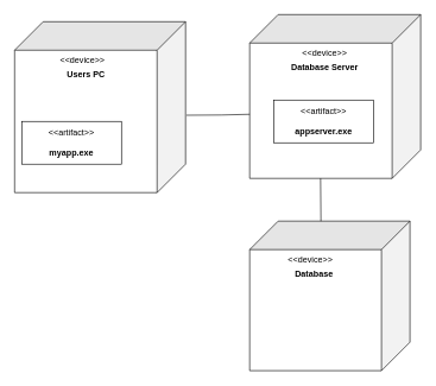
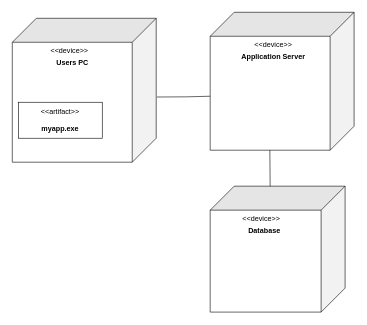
  <mxCell id="0" />
  <mxCell id="1" parent="0" />
  <mxCell id="2" value="" style="shape=cube;whiteSpace=wrap;html=1;boundedLbl=1;backgroundOutline=1;darkOpacity=0.05;darkOpacity2=0.1;size=40;direction=south;" parent="1" vertex="1"><mxGeometry x="20" y="30" width="240" height="240" as="geometry" /></mxCell>
  <mxCell id="3" value="&amp;lt;&amp;lt;device&amp;gt;&amp;gt;" style="text;html=1;align=center;verticalAlign=middle;resizable=0;points=[];autosize=1;strokeColor=none;fillColor=none;" parent="1" vertex="1"><mxGeometry x="70" y="70" width="90" height="30" as="geometry" /></mxCell>
  <mxCell id="4" value="&lt;b&gt;Users PC&lt;/b&gt;" style="text;html=1;align=center;verticalAlign=middle;resizable=0;points=[];autosize=1;strokeColor=none;fillColor=none;" parent="1" vertex="1"><mxGeometry x="80" y="90" width="80" height="30" as="geometry" /></mxCell>
  <mxCell id="5" value="" style="shape=cube;whiteSpace=wrap;html=1;boundedLbl=1;backgroundOutline=1;darkOpacity=0.05;darkOpacity2=0.1;size=40;direction=south;" parent="1" vertex="1"><mxGeometry x="350" y="20" width="240" height="230" as="geometry" /></mxCell>
  <mxCell id="6" value="&amp;lt;&amp;lt;devic&lt;span style=&quot;color: rgba(0, 0, 0, 0); font-family: monospace; font-size: 0px; text-align: start;&quot;&gt;%3CmxGraphModel%3E%3Croot%3E%3CmxCell%20id%3D%220%22%2F%3E%3CmxCell%20id%3D%221%22%20parent%3D%220%22%2F%3E%3CmxCell%20id%3D%222%22%20value%3D%22%26amp%3Blt%3B%26amp%3Blt%3Bdevice%26amp%3Bgt%3B%26amp%3Bgt%3B%22%20style%3D%22text%3Bhtml%3D1%3Balign%3Dcenter%3BverticalAlign%3Dmiddle%3Bresizable%3D0%3Bpoints%3D%5B%5D%3Bautosize%3D1%3BstrokeColor%3Dnone%3BfillColor%3Dnone%3B%22%20vertex%3D%221%22%20parent%3D%221%22%3E%3CmxGeometry%20x%3D%22205%22%20y%3D%22160%22%20width%3D%2290%22%20height%3D%2230%22%20as%3D%22geometry%22%2F%3E%3C%2FmxCell%3E%3C%2Froot%3E%3C%2FmxGraphModel%3E&lt;/span&gt;&lt;span style=&quot;color: rgba(0, 0, 0, 0); font-family: monospace; font-size: 0px; text-align: start;&quot;&gt;%3CmxGraphModel%3E%3Croot%3E%3CmxCell%20id%3D%220%22%2F%3E%3CmxCell%20id%3D%221%22%20parent%3D%220%22%2F%3E%3CmxCell%20id%3D%222%22%20value%3D%22%26amp%3Blt%3B%26amp%3Blt%3Bdevice%26amp%3Bgt%3B%26amp%3Bgt%3B%22%20style%3D%22text%3Bhtml%3D1%3Balign%3Dcenter%3BverticalAlign%3Dmiddle%3Bresizable%3D0%3Bpoints%3D%5B%5D%3Bautosize%3D1%3BstrokeColor%3Dnone%3BfillColor%3Dnone%3B%22%20vertex%3D%221%22%20parent%3D%221%22%3E%3CmxGeometry%20x%3D%22205%22%20y%3D%22160%22%20width%3D%2290%22%20height%3D%2230%22%20as%3D%22geometry%22%2F%3E%3C%2FmxCell%3E%3C%2Froot%3E%3C%2FmxGraphModel%3E&lt;/span&gt;e&amp;gt;&amp;gt;" style="text;html=1;align=center;verticalAlign=middle;resizable=0;points=[];autosize=1;strokeColor=none;fillColor=none;" parent="1" vertex="1"><mxGeometry x="410" y="60" width="90" height="30" as="geometry" /></mxCell>
- <mxCell id="7" value="&lt;b&gt;Database Server&lt;/b&gt;" style="text;html=1;align=center;verticalAlign=middle;resizable=0;points=[];autosize=1;strokeColor=none;fillColor=none;" parent="1" vertex="1"><mxGeometry x="390" y="80" width="130" height="30" as="geometry" /></mxCell>
+ <mxCell id="7" value="&lt;b&gt;Application Server&lt;/b&gt;" style="text;html=1;align=center;verticalAlign=middle;resizable=0;points=[];autosize=1;strokeColor=none;fillColor=none;" parent="1" vertex="1"><mxGeometry x="390" y="80" width="130" height="30" as="geometry" /></mxCell>
  <mxCell id="8" value="&amp;lt;&amp;lt;artifact&amp;gt;&amp;gt;&lt;br&gt;&lt;br&gt;&lt;b&gt;myapp.exe&lt;/b&gt;" style="html=1;align=center;verticalAlign=middle;dashed=0;whiteSpace=wrap;" parent="1" vertex="1"><mxGeometry x="30" y="170" width="140" height="60" as="geometry" /></mxCell>
  <mxCell id="9" value="" style="shape=cube;whiteSpace=wrap;html=1;boundedLbl=1;backgroundOutline=1;darkOpacity=0.05;darkOpacity2=0.1;size=40;direction=south;" parent="1" vertex="1"><mxGeometry x="350" y="310" width="225" height="210" as="geometry" /></mxCell>
  <mxCell id="10" value="&amp;lt;&amp;lt;device&amp;gt;&amp;gt;" style="text;html=1;align=center;verticalAlign=middle;resizable=0;points=[];autosize=1;strokeColor=none;fillColor=none;" parent="1" vertex="1"><mxGeometry x="390" y="350" width="90" height="30" as="geometry" /></mxCell>
- <mxCell id="11" value="&amp;lt;&amp;lt;artifact&amp;gt;&amp;gt;&lt;br&gt;&lt;br&gt;&lt;b&gt;appserver.exe&lt;/b&gt;" style="html=1;align=center;verticalAlign=middle;dashed=0;whiteSpace=wrap;" parent="1" vertex="1"><mxGeometry x="384" y="140" width="140" height="60" as="geometry" /></mxCell>
  <mxCell id="12" value="&lt;b&gt;Database&lt;/b&gt;" style="text;html=1;align=center;verticalAlign=middle;resizable=0;points=[];autosize=1;strokeColor=none;fillColor=none;" parent="1" vertex="1"><mxGeometry x="400" y="370" width="80" height="30" as="geometry" /></mxCell>
  <mxCell id="13" value="" style="endArrow=none;html=1;rounded=0;exitX=0.547;exitY=-0.005;exitDx=0;exitDy=0;exitPerimeter=0;" parent="1" source="2" edge="1"><mxGeometry width="50" height="50" relative="1" as="geometry"><mxPoint x="260" y="232.1" as="sourcePoint" /><mxPoint x="350" y="160" as="targetPoint" /><Array as="points"><mxPoint x="310" y="161" /></Array></mxGeometry></mxCell>
  <mxCell id="14" value="" style="endArrow=none;html=1;rounded=0;entryX=0;entryY=0;entryDx=350;entryDy=140;entryPerimeter=0;" parent="1" edge="1"><mxGeometry width="50" height="50" relative="1" as="geometry"><mxPoint x="450" y="310" as="sourcePoint" /><mxPoint x="449.5" y="250" as="targetPoint" /></mxGeometry></mxCell>
